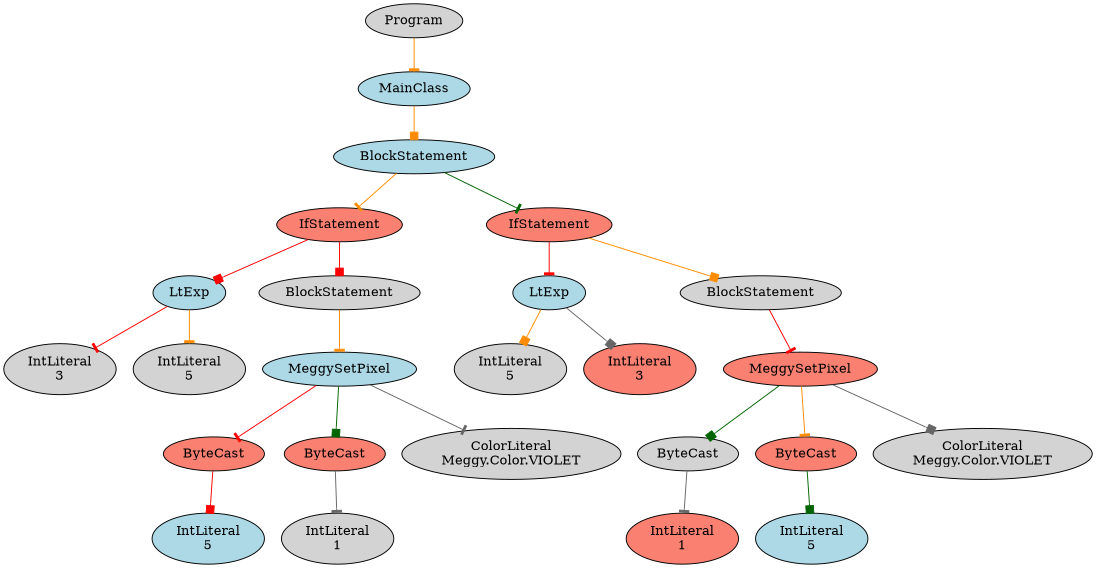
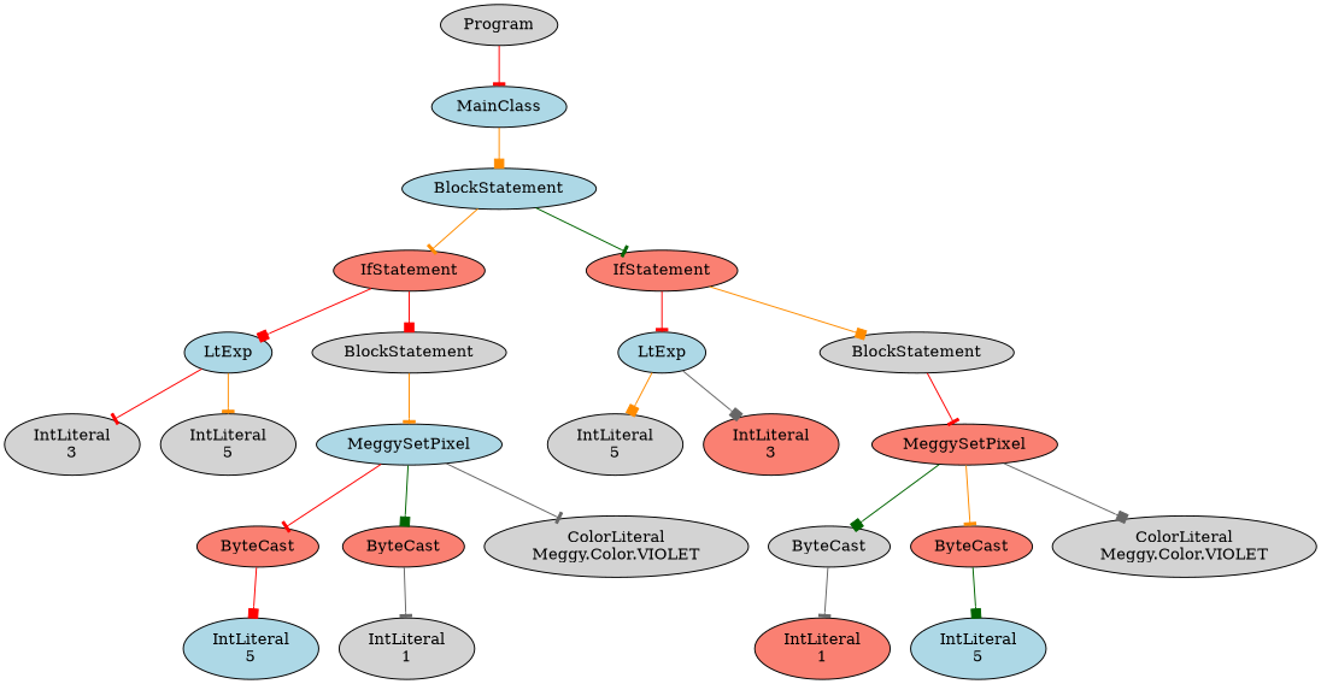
  digraph {
    node [style=filled fillcolor=lightgrey]
    edge [color=darkorange arrowhead=tee]
    n1 [label=Program]
    n2 [label=MainClass fillcolor=lightblue]
    n3 [label=BlockStatement fillcolor=lightblue]
    n4 [label=IfStatement fillcolor=salmon]
    n5 [label=IfStatement fillcolor=salmon]
    n6 [label=LtExp fillcolor=lightblue]
    n7 [label=BlockStatement]
    n8 [label="IntLiteral\n3"]
    n9 [label="IntLiteral\n5"]
    n10 [label=MeggySetPixel fillcolor=lightblue]
    n11 [label=ByteCast fillcolor=salmon]
    n12 [label=ByteCast fillcolor=salmon]
    n13 [label="ColorLiteral\nMeggy.Color.VIOLET"]
    n14 [label="IntLiteral\n5" fillcolor=lightblue]
    n15 [label="IntLiteral\n1"]
    n16 [label=LtExp fillcolor=lightblue]
    n17 [label=BlockStatement]
    n18 [label="IntLiteral\n5"]
    n19 [label="IntLiteral\n3" fillcolor=salmon]
    n20 [label=MeggySetPixel fillcolor=salmon]
    n21 [label=ByteCast]
    n22 [label=ByteCast fillcolor=salmon]
    n23 [label="ColorLiteral\nMeggy.Color.VIOLET"]
    n24 [label="IntLiteral\n1" fillcolor=salmon]
    n25 [label="IntLiteral\n5" fillcolor=lightblue]
-   n1 -> n2
+   n1 -> n2 [color=red]
    n2 -> n3 [arrowhead=box]
    n3 -> n4
    n3 -> n5 [color=darkgreen]
    n4 -> n6 [color=red arrowhead=box]
    n4 -> n7 [color=red arrowhead=box]
    n5 -> n16 [color=red]
    n5 -> n17 [arrowhead=box]
    n6 -> n8 [color=red]
    n6 -> n9
    n7 -> n10
    n10 -> n11 [color=red]
    n10 -> n12 [color=darkgreen arrowhead=box]
    n10 -> n13 [color=gray40]
    n11 -> n14 [color=red arrowhead=box]
    n12 -> n15 [color=gray40]
    n16 -> n18 [arrowhead=box]
    n16 -> n19 [color=gray40 arrowhead=box]
    n17 -> n20 [color=red]
    n20 -> n21 [color=darkgreen arrowhead=box]
    n20 -> n22
    n20 -> n23 [color=gray40 arrowhead=box]
    n21 -> n24 [color=gray40]
    n22 -> n25 [color=darkgreen arrowhead=box]
  }
